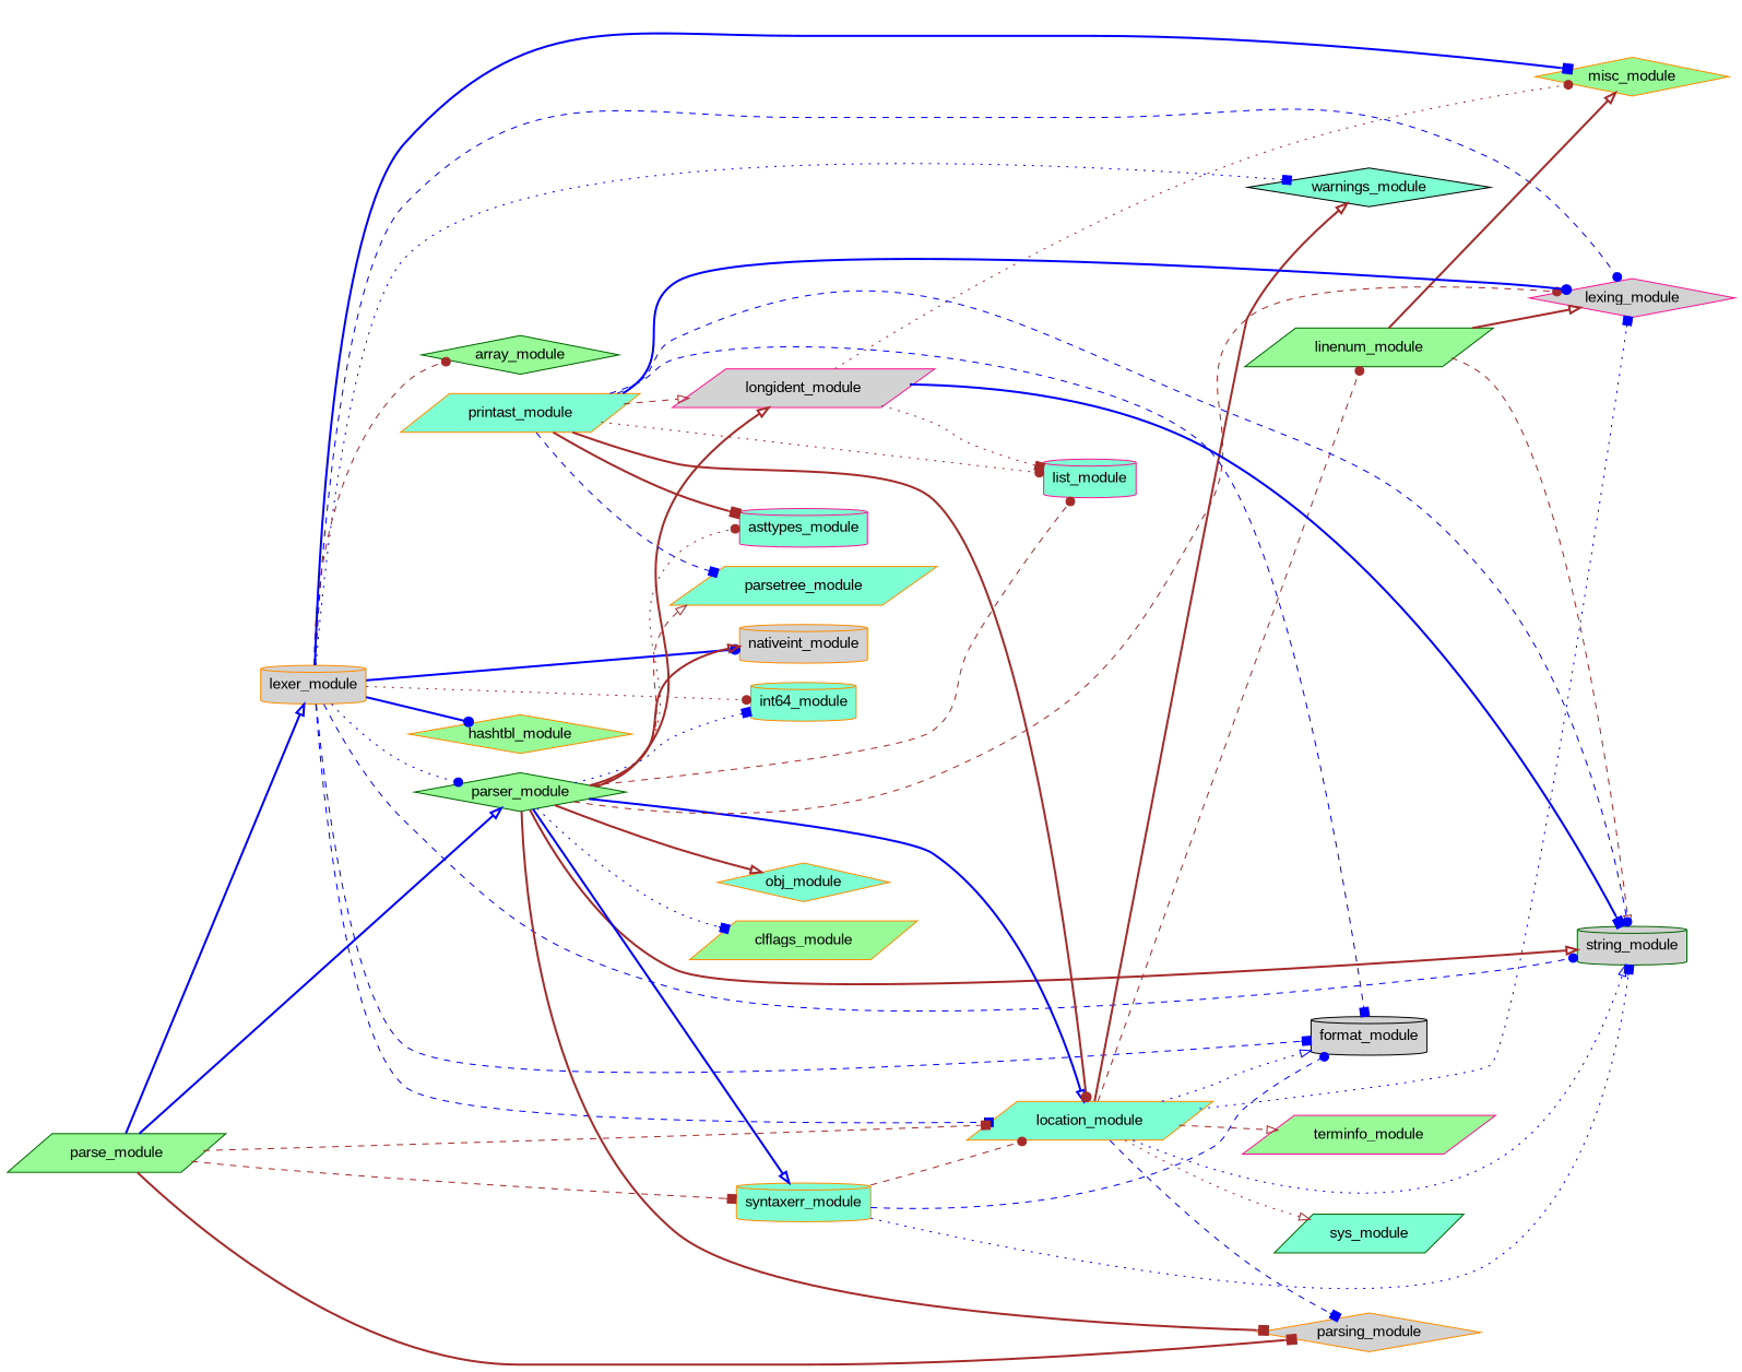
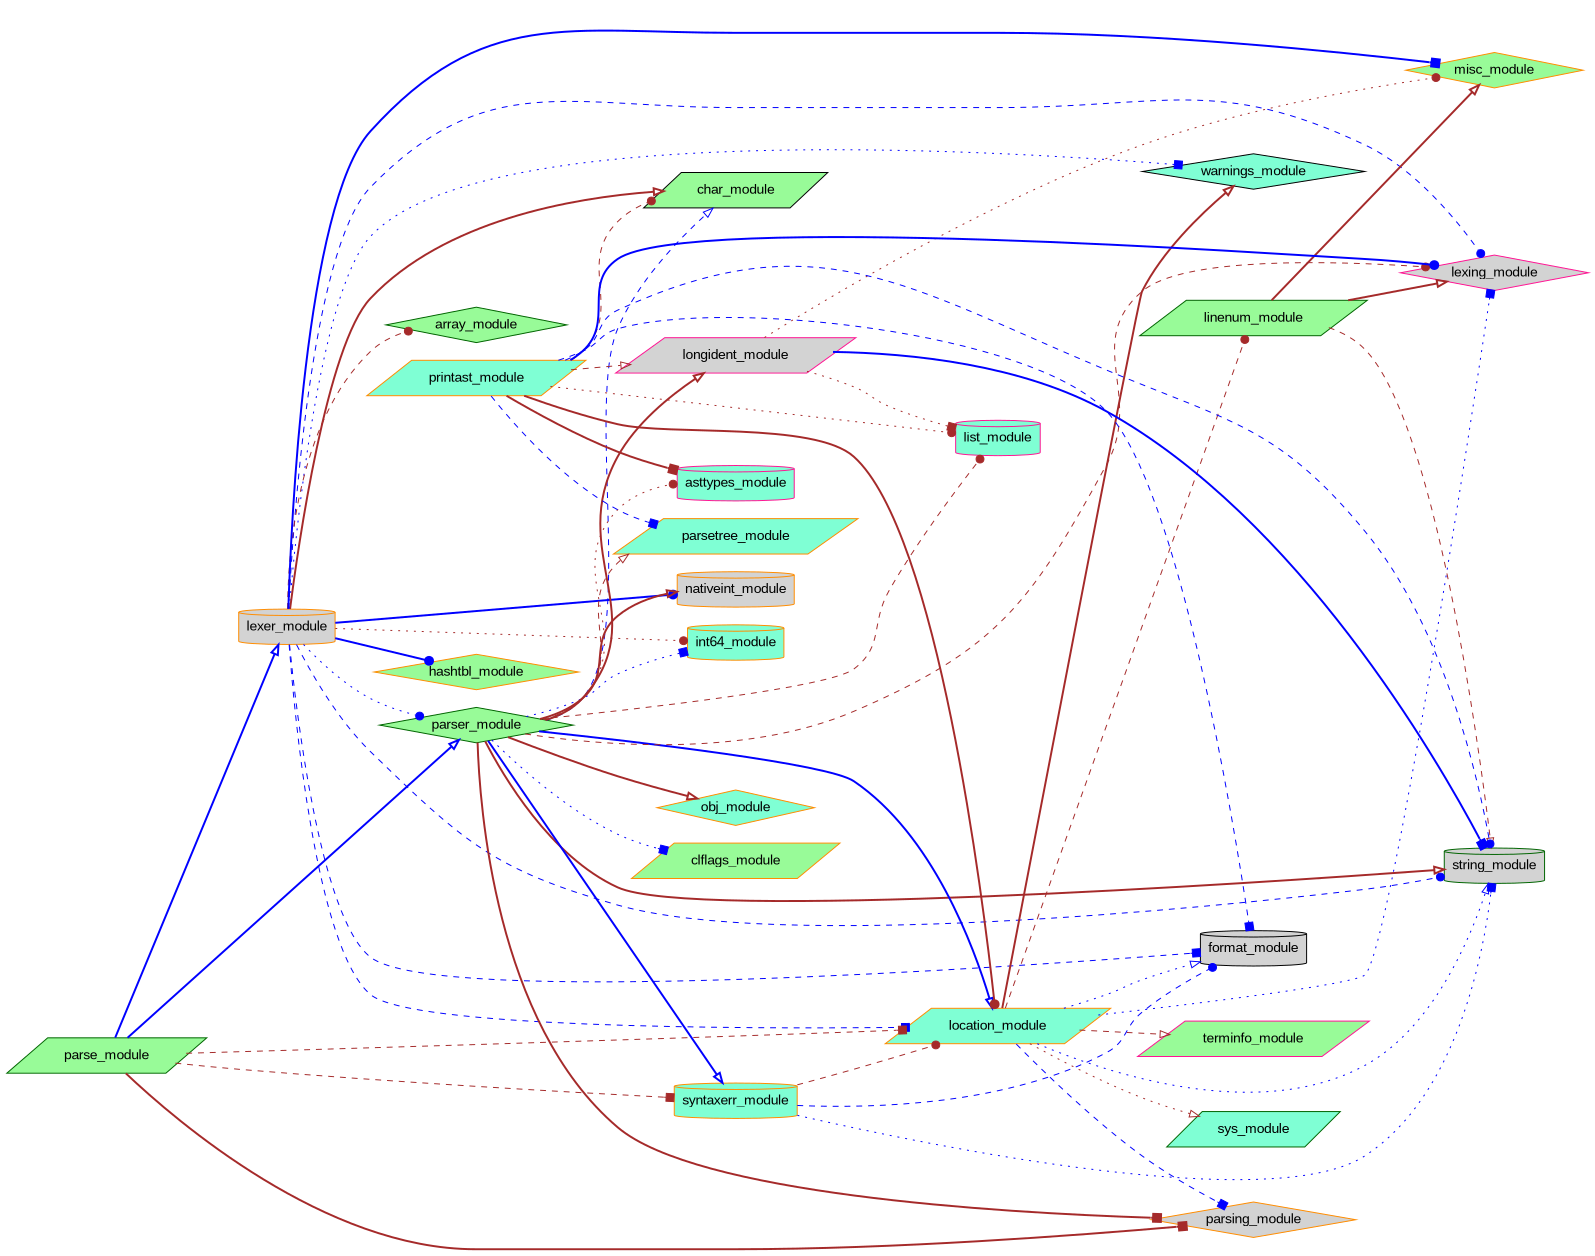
  digraph {
    fontname="Liberation Sans"
    rankdir=LR
    node [color=darkorange fillcolor=aquamarine fontname="Liberation Sans" shape=parallelogram style=filled]
    edge [arrowhead=onormal color=brown fontname="Liberation Sans" style=dashed]
    lexer_module [fillcolor=lightgrey shape=cylinder]
    warnings_module [color=black shape=diamond]
    int64_module [shape=cylinder]
+   char_module [color=black fillcolor=palegreen]
    hashtbl_module [fillcolor=palegreen shape=diamond]
    string_module [color=darkgreen fillcolor=lightgrey shape=cylinder]
    format_module [color=black fillcolor=lightgrey shape=cylinder]
    nativeint_module [fillcolor=lightgrey shape=cylinder]
    location_module
    lexing_module [color=deeppink fillcolor=lightgrey shape=diamond]
    array_module [color=darkgreen fillcolor=palegreen shape=diamond]
    misc_module [fillcolor=palegreen shape=diamond]
    parser_module [color=darkgreen fillcolor=palegreen shape=diamond]
    parsing_module [fillcolor=lightgrey shape=diamond]
    linenum_module [color=darkgreen fillcolor=palegreen]
    sys_module [color=darkgreen]
    terminfo_module [color=deeppink fillcolor=palegreen]
    syntaxerr_module [shape=cylinder]
    longident_module [color=deeppink fillcolor=lightgrey]
    list_module [color=deeppink shape=cylinder]
    asttypes_module [color=deeppink shape=cylinder]
    parsetree_module
    obj_module [shape=diamond]
    clflags_module [fillcolor=palegreen]
    parse_module [color=darkgreen fillcolor=palegreen]
    printast_module
    lexer_module -> warnings_module [arrowhead=box color=blue style=dotted]
    lexer_module -> int64_module [arrowhead=dot style=dotted]
+   lexer_module -> char_module [style=bold]
    lexer_module -> hashtbl_module [arrowhead=dot color=blue style=bold]
    lexer_module -> string_module [arrowhead=dot color=blue]
    lexer_module -> format_module [arrowhead=box color=blue]
    lexer_module -> nativeint_module [arrowhead=dot color=blue style=bold]
    lexer_module -> location_module [arrowhead=box color=blue]
    lexer_module -> lexing_module [arrowhead=dot color=blue]
    lexer_module -> array_module [arrowhead=dot]
    lexer_module -> misc_module [arrowhead=box color=blue style=bold]
    lexer_module -> parser_module [arrowhead=dot color=blue style=dotted]
    location_module -> warnings_module [style=bold]
    location_module -> string_module [color=blue style=dotted]
    location_module -> format_module [color=blue style=dotted]
    location_module -> lexing_module [arrowhead=box color=blue style=dotted]
    location_module -> parsing_module [arrowhead=box color=blue]
    location_module -> linenum_module [arrowhead=dot]
    location_module -> sys_module [style=dotted]
    location_module -> terminfo_module
    parser_module -> int64_module [arrowhead=box color=blue style=dotted]
+   parser_module -> char_module [color=blue]
    parser_module -> string_module [style=bold]
    parser_module -> nativeint_module [style=bold]
    parser_module -> location_module [color=blue style=bold]
    parser_module -> lexing_module [arrowhead=dot]
    parser_module -> parsing_module [arrowhead=box style=bold]
    parser_module -> syntaxerr_module [color=blue style=bold]
    parser_module -> longident_module [style=bold]
    parser_module -> list_module [arrowhead=dot]
    parser_module -> asttypes_module [arrowhead=dot style=dotted]
    parser_module -> parsetree_module
    parser_module -> obj_module [style=bold]
    parser_module -> clflags_module [arrowhead=box color=blue style=dotted]
    linenum_module -> string_module
    linenum_module -> lexing_module [style=bold]
    linenum_module -> misc_module [style=bold]
    syntaxerr_module -> string_module [arrowhead=box color=blue style=dotted]
    syntaxerr_module -> format_module [arrowhead=dot color=blue]
    syntaxerr_module -> location_module [arrowhead=dot]
    longident_module -> string_module [arrowhead=box color=blue style=bold]
    longident_module -> misc_module [arrowhead=dot style=dotted]
    longident_module -> list_module [arrowhead=box style=dotted]
    parse_module -> lexer_module [color=blue style=bold]
    parse_module -> location_module [arrowhead=box]
    parse_module -> parser_module [color=blue style=bold]
    parse_module -> parsing_module [arrowhead=box style=bold]
    parse_module -> syntaxerr_module [arrowhead=box]
+   printast_module -> char_module [arrowhead=dot]
    printast_module -> string_module [arrowhead=dot color=blue]
    printast_module -> format_module [arrowhead=box color=blue]
    printast_module -> location_module [arrowhead=dot style=bold]
    printast_module -> lexing_module [arrowhead=dot color=blue style=bold]
    printast_module -> longident_module
    printast_module -> list_module [arrowhead=dot style=dotted]
    printast_module -> asttypes_module [arrowhead=box style=bold]
    printast_module -> parsetree_module [arrowhead=box color=blue]
  }
